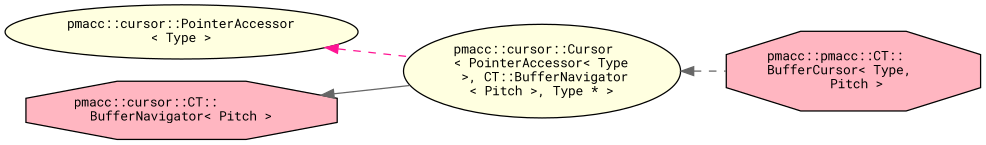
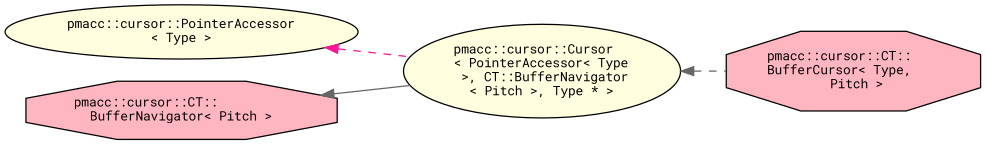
  digraph {
    rankdir=LR
    fontname="Roboto Mono"
    node [color=black fillcolor=lightpink fontname="Roboto Mono" fontsize=10 shape=octagon style=filled]
    edge [color=gray40 dir=back fontname="Roboto Mono" fontsize=10 labelfontname=Helvetica labelfontsize=10 style=dashed]
-   n1 [fontcolor=black height=0.2 label="pmacc::pmacc::CT::\lBufferCursor\< Type,\l Pitch \>" width=0.4]
+   n1 [fontcolor=black height=0.2 label="pmacc::cursor::CT::\lBufferCursor\< Type,\l Pitch \>" width=0.4]
    n2 [fillcolor=lightyellow height=0.2 label="pmacc::cursor::Cursor\l\< PointerAccessor\< Type\l \>, CT::BufferNavigator\l\< Pitch \>, Type * \>" shape=ellipse width=0.4]
    n3 [fillcolor=lightyellow height=0.2 label="pmacc::cursor::PointerAccessor\l\< Type \>" shape=ellipse width=0.4]
    n4 [height=0.2 label="pmacc::cursor::CT::\lBufferNavigator\< Pitch \>" width=0.4]
    n2 -> n1
    n3 -> n2 [color=deeppink]
    n4 -> n2 [style=solid]
  }
